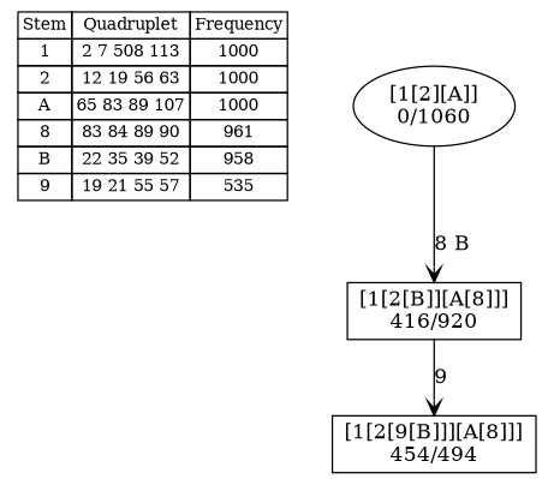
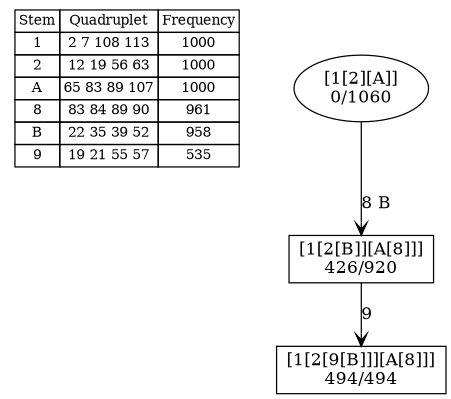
  digraph {
    nodesep=0.5
    node [shape=box]
    edge [arrowhead=vee]
-   n1 [fontsize=11 label=< <table border="0" cellborder="1" cellspacing="0"><tr><td>Stem</td><td>Quadruplet</td><td>Frequency</td></tr> <tr><td>1</td><td>2 7 508 113</td><td>1000</td></tr> <tr><td>2</td><td>12 19 56 63</td><td>1000</td></tr> <tr><td>A</td><td>65 83 89 107</td><td>1000</td></tr> <tr><td>8</td><td>83 84 89 90</td><td>961</td></tr> <tr><td>B</td><td>22 35 39 52</td><td>958</td></tr> <tr><td>9</td><td>19 21 55 57</td><td>535</td></tr> </table>> shape=plaintext]
-   n2 [label="[1[2[9[B]]][A[8]]]\n454/494"]
-   n3 [label="[1[2[B]][A[8]]]\n416/920"]
+   n1 [fontsize=11 label=< <table border="0" cellborder="1" cellspacing="0"><tr><td>Stem</td><td>Quadruplet</td><td>Frequency</td></tr> <tr><td>1</td><td>2 7 108 113</td><td>1000</td></tr> <tr><td>2</td><td>12 19 56 63</td><td>1000</td></tr> <tr><td>A</td><td>65 83 89 107</td><td>1000</td></tr> <tr><td>8</td><td>83 84 89 90</td><td>961</td></tr> <tr><td>B</td><td>22 35 39 52</td><td>958</td></tr> <tr><td>9</td><td>19 21 55 57</td><td>535</td></tr> </table>> shape=plaintext]
+   n2 [label="[1[2[9[B]]][A[8]]]\n494/494"]
+   n3 [label="[1[2[B]][A[8]]]\n426/920"]
    n4 [label="[1[2][A]]\n0/1060" shape=""]
    n3 -> n2 [label="9 "]
    n4 -> n3 [label="8 B "]
  }
